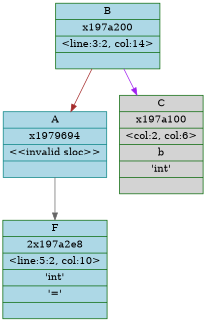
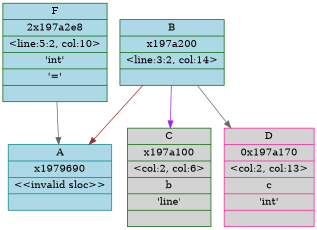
  digraph {
    node [color=darkgreen fillcolor=lightblue shape=record style=filled]
    edge [color=gray40 constraint=true style=solid weight=100]
-   n1 [color=teal label="{ A| x1979694| &lt;&lt;invalid&nbsp;sloc&gt;&gt;| }"]
+   n1 [color=teal label="{ A| x1979690| &lt;&lt;invalid&nbsp;sloc&gt;&gt;| }"]
    n2 [label="{ F| 2x197a2e8| &lt;line:5:2,&nbsp;col:10&gt;| 'int'| '='| }"]
    n3 [label="{ B| x197a200| &lt;line:3:2,&nbsp;col:14&gt;| }"]
-   n4 [fillcolor=lightgrey label="{ C| x197a100| &lt;col:2,&nbsp;col:6&gt;| b| 'int'| }"]
-   n1 -> n2
+   n4 [fillcolor=lightgrey label="{ C| x197a100| &lt;col:2,&nbsp;col:6&gt;| b| 'line'| }"]
+   n5 [color=deeppink fillcolor=lightgrey label="{ D| 0x197a170| &lt;col:2,&nbsp;col:13&gt;| c| 'int'| }"]
+   n2 -> n1
    n3 -> n1 [color=brown]
    n3 -> n4 [color=purple]
+   n3 -> n5
  }
